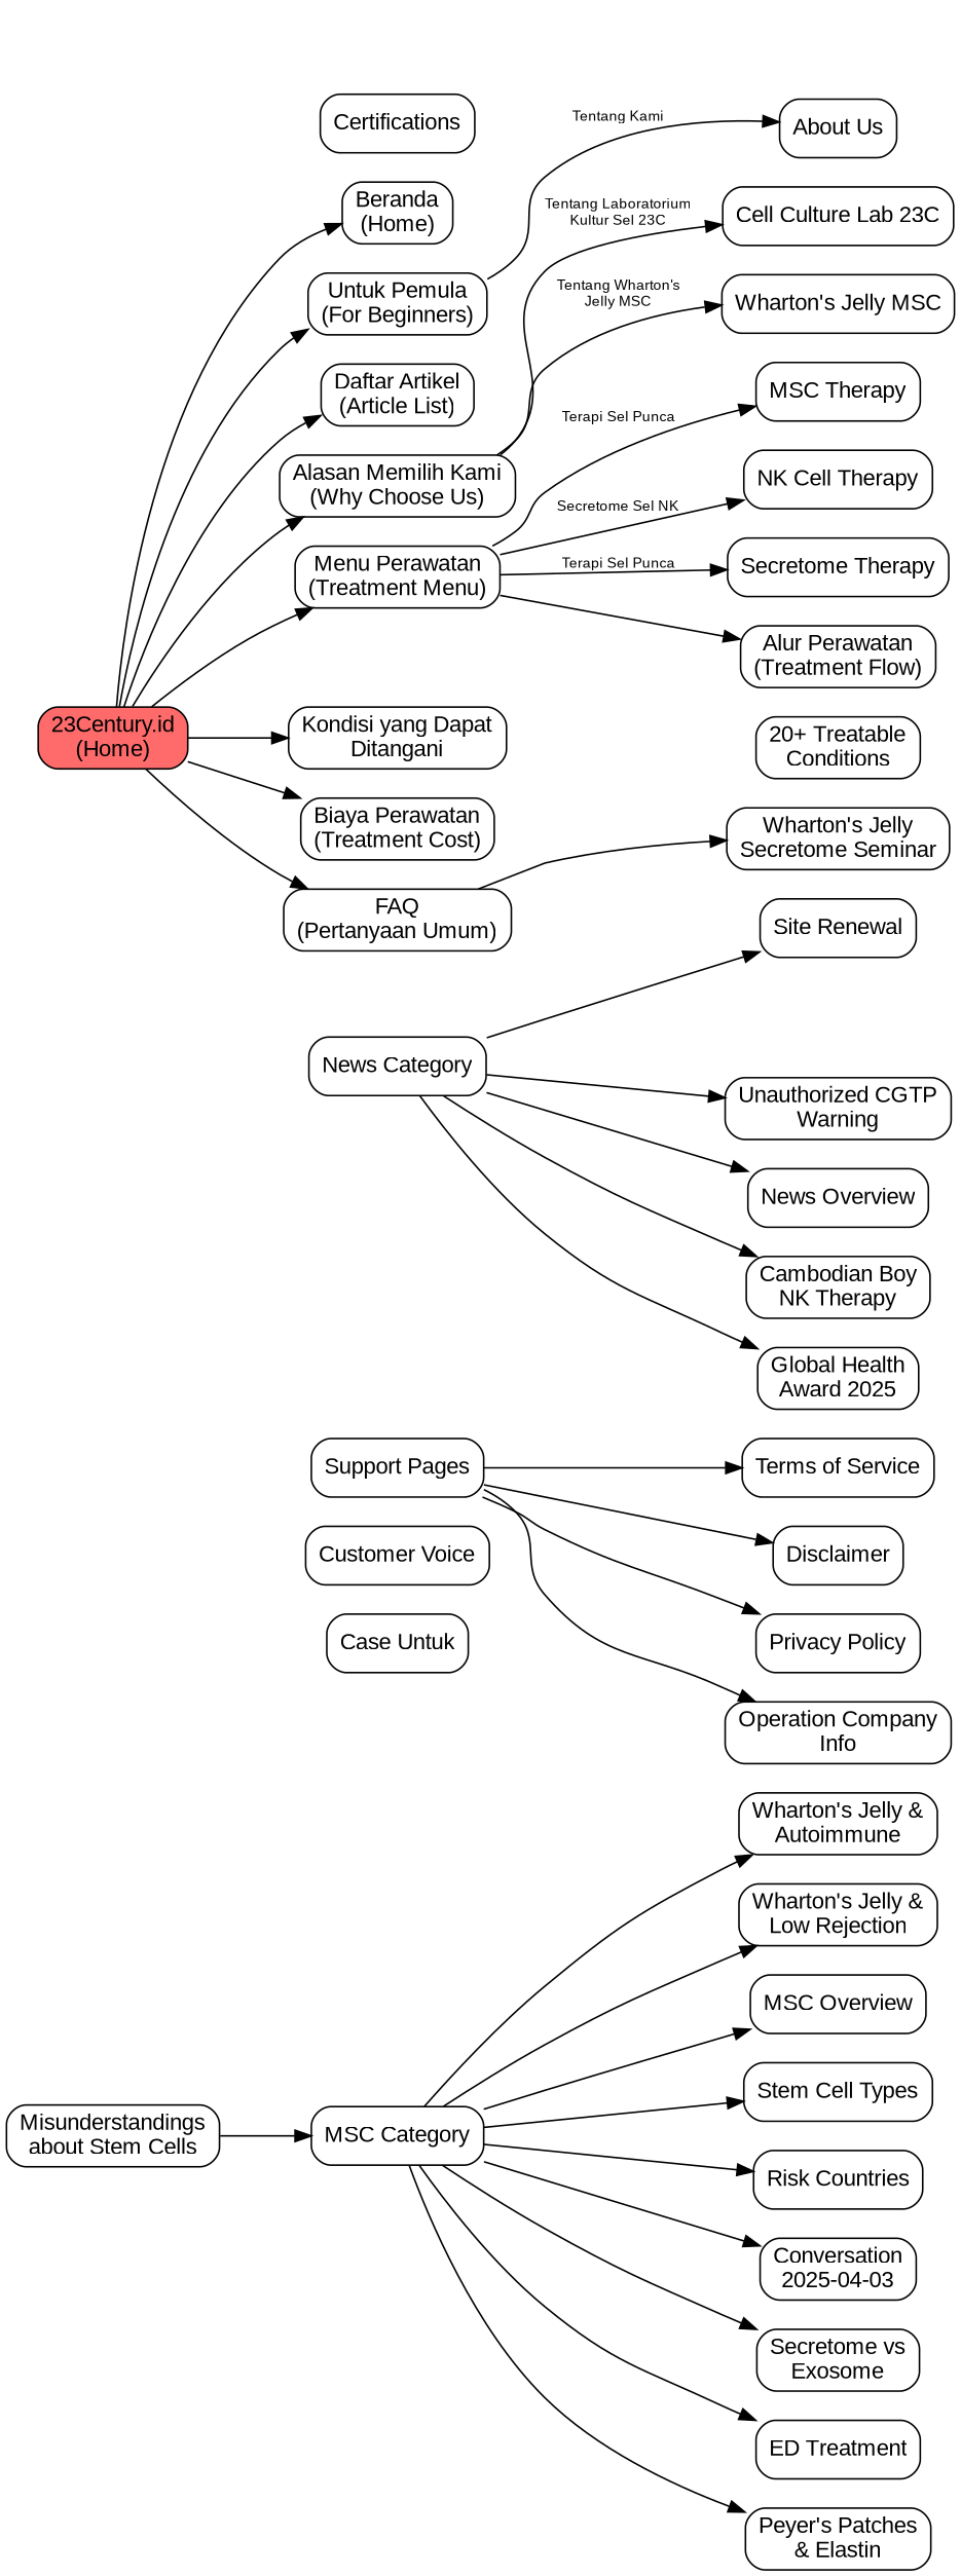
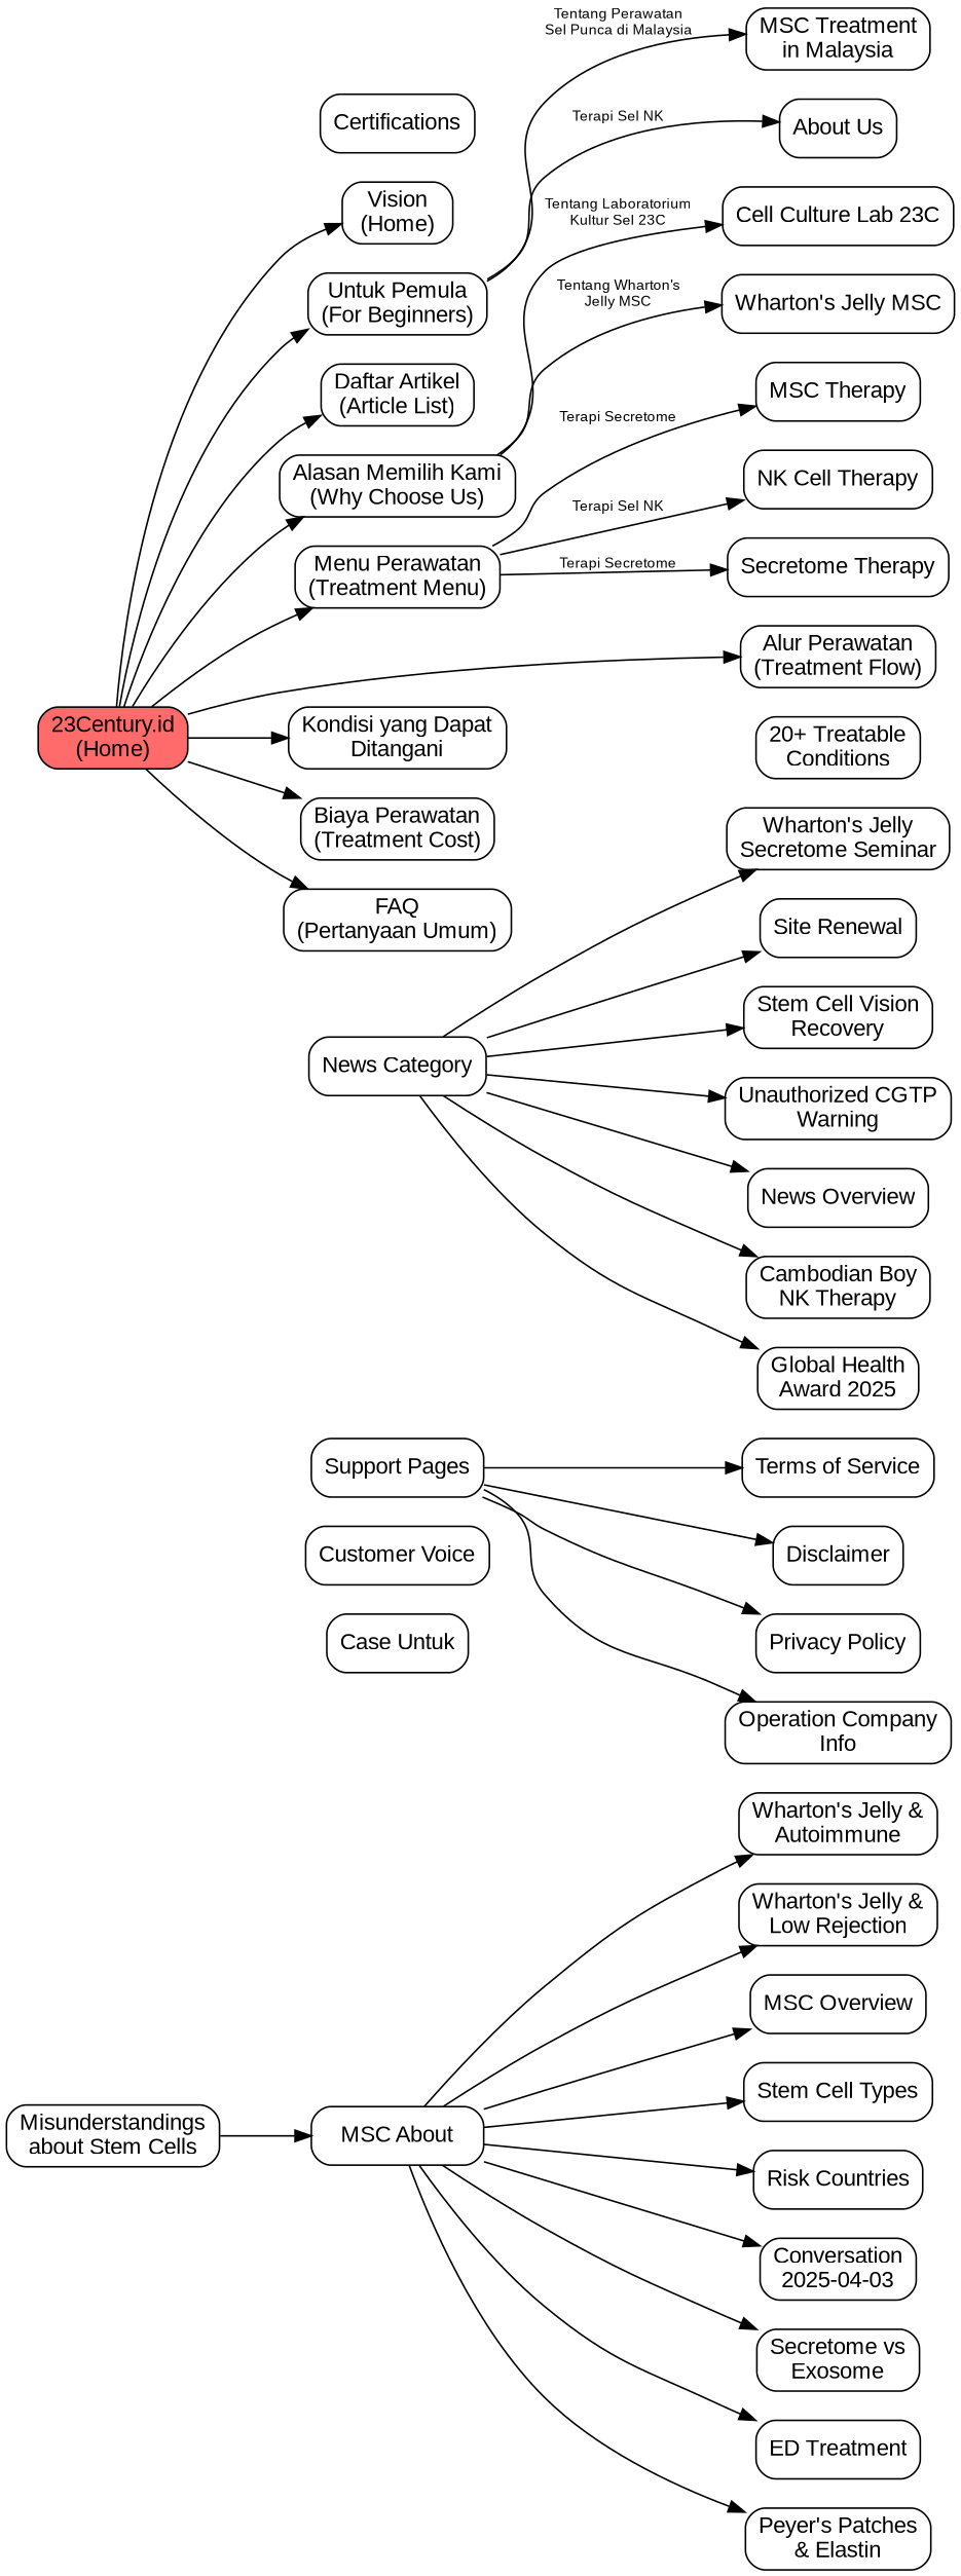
  digraph {
    rankdir=LR
    node [fillcolor="#C8E6C9" fontname=Arial shape=box style=rounded]
    edge [fontname=Arial fontsize=9]
    n1 [fillcolor="#FF6B6B" label="23Century.id\n(Home)" style="rounded,filled"]
-   n2 [fillcolor="#E3F2FD" label="Beranda\n(Home)"]
+   n2 [fillcolor="#E3F2FD" label="Vision\n(Home)"]
    n3 [fillcolor="#F3E5F5" label="Untuk Pemula\n(For Beginners)"]
    n4 [fillcolor="#E8F5E9" label="Daftar Artikel\n(Article List)"]
    n5 [fillcolor="#FFF3E0" label="Alasan Memilih Kami\n(Why Choose Us)"]
    n6 [fillcolor="#E0F2F1" label="Menu Perawatan\n(Treatment Menu)"]
    n7 [fillcolor="#F1F8E9" label="Kondisi yang Dapat\nDitangani"]
    n8 [fillcolor="#E1F5FE" label="Alur Perawatan\n(Treatment Flow)"]
    n9 [fillcolor="#E1F5FE" label="Biaya Perawatan\n(Treatment Cost)"]
    n10 [fillcolor="#E1F5FE" label="FAQ\n(Pertanyaan Umum)"]
-   n11 [label="MSC Category"]
+   n11 [label="MSC About"]
    n12 [fillcolor="#FFE0B2" label="News Category"]
    n13 [fillcolor="#F5F5F5" label="Support Pages"]
    n14 [fillcolor="#F0F4C3" label="Customer Voice"]
    n15 [fillcolor="#F0F4C3" label="Case Untuk"]
    n16 [fillcolor="#F0F4C3" label=Certifications]
    n17 [fillcolor="#FCE4EC" label="About Us"]
+   n18 [fillcolor="#FCE4EC" label="MSC Treatment\nin Malaysia"]
    n19 [fillcolor="#FFECB3" label="Wharton's Jelly MSC"]
    n20 [fillcolor="#FFECB3" label="Cell Culture Lab 23C"]
    n21 [fillcolor="#B2DFDB" label="MSC Therapy"]
    n22 [fillcolor="#B2DFDB" label="NK Cell Therapy"]
    n23 [fillcolor="#B2DFDB" label="Secretome Therapy"]
    n24 [fillcolor="#DCEDC8" label="20+ Treatable\nConditions"]
    n25 [label="MSC Overview"]
    n26 [label="Stem Cell Types"]
    n27 [label="Risk Countries"]
    n28 [label="Conversation\n2025-04-03"]
    n29 [label="Secretome vs\nExosome"]
    n30 [label="ED Treatment"]
    n31 [label="Peyer's Patches\n& Elastin"]
    n32 [label="Wharton's Jelly &\nAutoimmune"]
    n33 [label="Wharton's Jelly &\nLow Rejection"]
    n34 [fillcolor="#FFE0B2" label="News Overview"]
    n35 [fillcolor="#FFE0B2" label="Cambodian Boy\nNK Therapy"]
    n36 [fillcolor="#FFE0B2" label="Global Health\nAward 2025"]
    n37 [fillcolor="#FFE0B2" label="Site Renewal"]
+   n38 [fillcolor="#FFE0B2" label="Stem Cell Vision\nRecovery"]
    n39 [fillcolor="#FFE0B2" label="Unauthorized CGTP\nWarning"]
    n40 [fillcolor="#FFE0B2" label="Wharton's Jelly\nSecretome Seminar"]
    n41 [fillcolor="#EEEEEE" label="Operation Company\nInfo"]
    n42 [fillcolor="#EEEEEE" label="Terms of Service"]
    n43 [fillcolor="#EEEEEE" label=Disclaimer]
    n44 [fillcolor="#EEEEEE" label="Privacy Policy"]
    n45 [label="Misunderstandings\nabout Stem Cells"]
    n1 -> n2
    n1 -> n3
    n1 -> n4
    n1 -> n5
    n1 -> n6
    n1 -> n7
-   n6 -> n8
+   n1 -> n8
    n1 -> n9
    n1 -> n10
    n1 -> n11 [style=invis]
    n1 -> n12 [style=invis]
    n1 -> n13 [style=invis]
    n1 -> n14 [style=invis]
    n1 -> n15 [style=invis]
    n1 -> n16 [style=invis]
-   n3 -> n17 [label="Tentang Kami"]
+   n3 -> n17 [label="Terapi Sel NK"]
+   n3 -> n18 [label="Tentang Perawatan\nSel Punca di Malaysia"]
    n5 -> n19 [label="Tentang Wharton's\nJelly MSC"]
    n5 -> n20 [label="Tentang Laboratorium\nKultur Sel 23C"]
-   n6 -> n21 [label="Terapi Sel Punca"]
-   n6 -> n22 [label="Secretome Sel NK"]
-   n6 -> n23 [label="Terapi Sel Punca"]
+   n6 -> n21 [label="Terapi Secretome"]
+   n6 -> n22 [label="Terapi Sel NK"]
+   n6 -> n23 [label="Terapi Secretome"]
    n7 -> n24 [style=invis]
    n11 -> n25
    n11 -> n26
    n11 -> n27
    n11 -> n28
    n11 -> n29
    n11 -> n30
    n11 -> n31
    n11 -> n32
    n11 -> n33
    n12 -> n34
    n12 -> n35
    n12 -> n36
    n12 -> n37
+   n12 -> n38
    n12 -> n39
-   n10 -> n40
+   n12 -> n40
    n13 -> n41
    n13 -> n42
    n13 -> n43
    n13 -> n44
    n45 -> n11
  }
